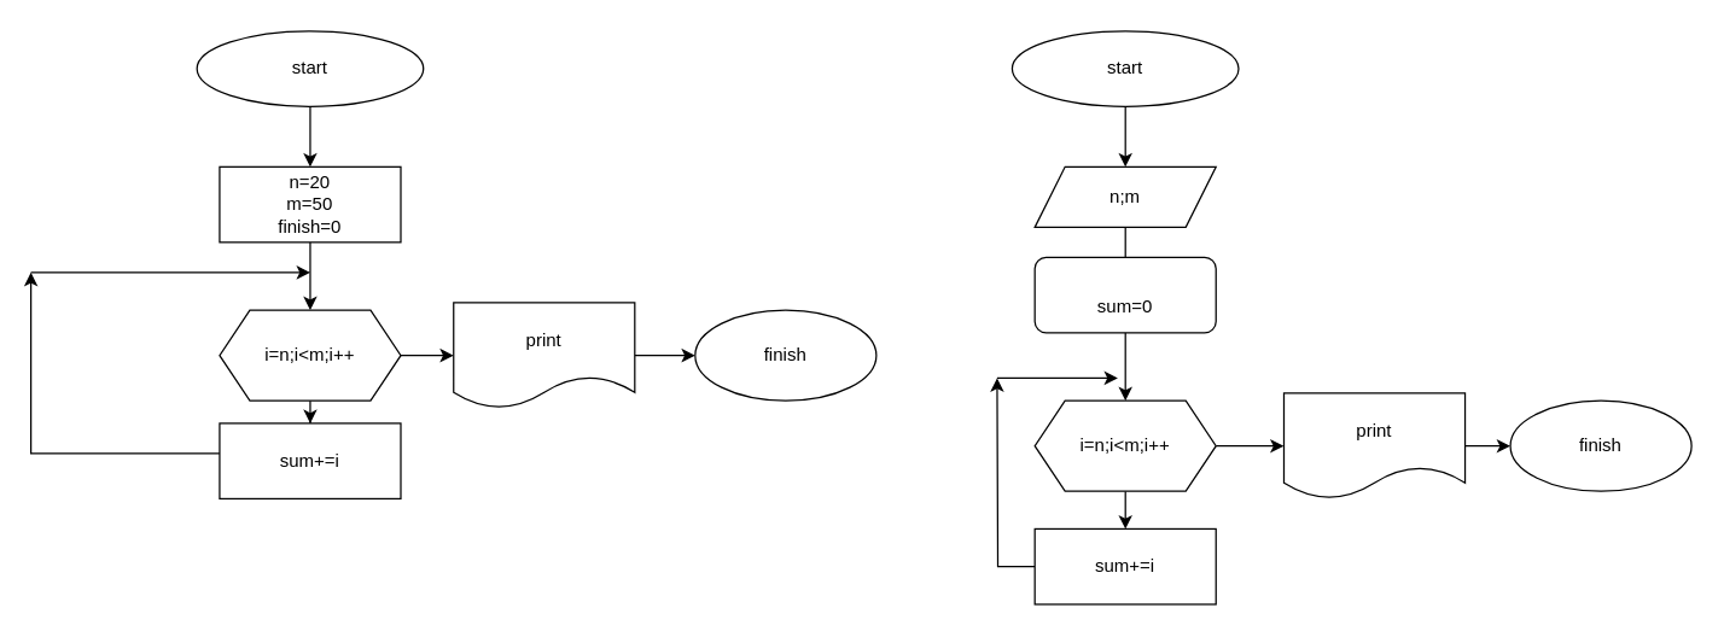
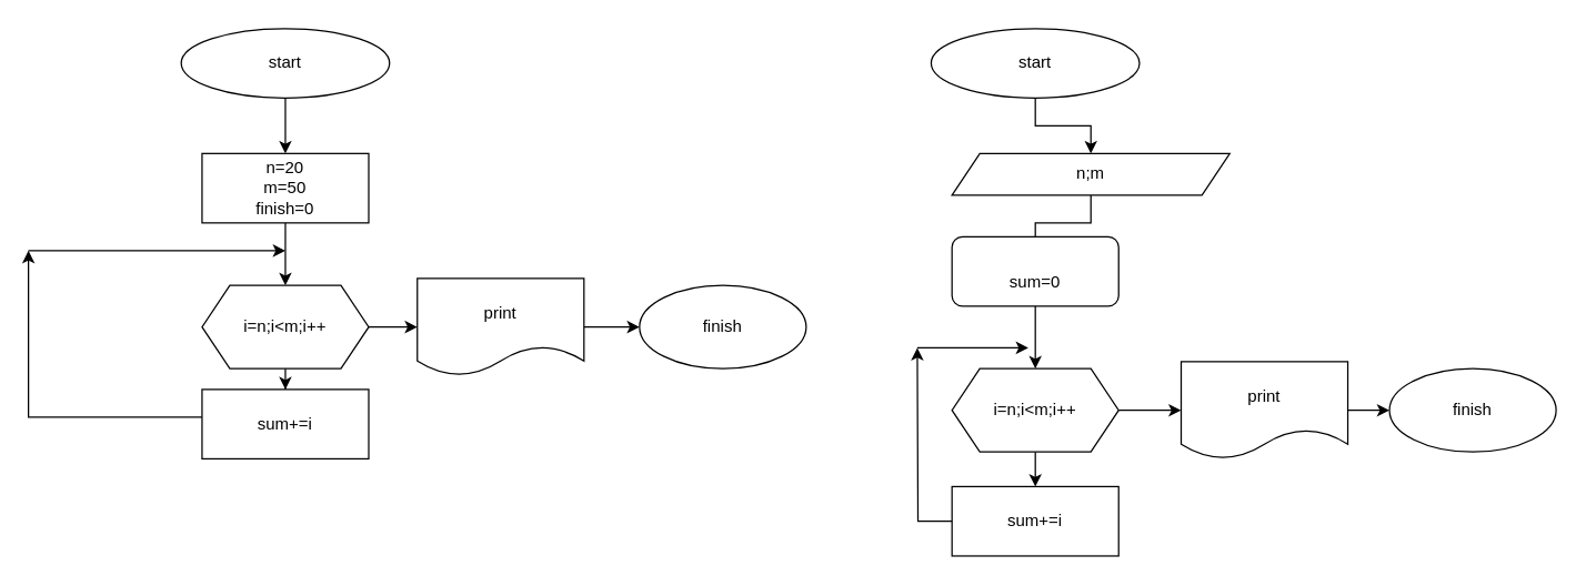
  <mxCell id="0" />
  <mxCell id="1" parent="0" />
  <mxCell id="2" value="" style="edgeStyle=orthogonalEdgeStyle;rounded=0;orthogonalLoop=1;jettySize=auto;html=1;" parent="1" source="3" edge="1"><mxGeometry relative="1" as="geometry"><mxPoint x="205" y="110" as="targetPoint" /></mxGeometry></mxCell>
  <mxCell id="3" value="start" style="ellipse;whiteSpace=wrap;html=1;" parent="1" vertex="1"><mxGeometry x="130" y="20" width="150" height="50" as="geometry" /></mxCell>
  <mxCell id="4" value="" style="edgeStyle=orthogonalEdgeStyle;rounded=0;orthogonalLoop=1;jettySize=auto;html=1;" parent="1" source="5" target="8" edge="1"><mxGeometry relative="1" as="geometry" /></mxCell>
  <mxCell id="5" value="n=20&lt;br&gt;m=50&lt;br&gt;finish=0" style="whiteSpace=wrap;html=1;" parent="1" vertex="1"><mxGeometry x="145" y="110" width="120" height="50" as="geometry" /></mxCell>
  <mxCell id="6" value="" style="edgeStyle=orthogonalEdgeStyle;rounded=0;orthogonalLoop=1;jettySize=auto;html=1;" parent="1" source="8" target="10" edge="1"><mxGeometry relative="1" as="geometry" /></mxCell>
  <mxCell id="7" value="" style="edgeStyle=orthogonalEdgeStyle;rounded=0;orthogonalLoop=1;jettySize=auto;html=1;" parent="1" source="8" target="13" edge="1"><mxGeometry relative="1" as="geometry" /></mxCell>
  <mxCell id="8" value="i=n;i&amp;lt;m;i++" style="shape=hexagon;perimeter=hexagonPerimeter2;whiteSpace=wrap;html=1;fixedSize=1;" parent="1" vertex="1"><mxGeometry x="145" y="205" width="120" height="60" as="geometry" /></mxCell>
  <mxCell id="9" style="edgeStyle=orthogonalEdgeStyle;rounded=0;orthogonalLoop=1;jettySize=auto;html=1;" parent="1" source="10" edge="1"><mxGeometry relative="1" as="geometry"><mxPoint x="20" y="180" as="targetPoint" /><Array as="points"><mxPoint x="20" y="300" /></Array></mxGeometry></mxCell>
  <mxCell id="10" value="sum+=i" style="whiteSpace=wrap;html=1;" parent="1" vertex="1"><mxGeometry x="145" y="280" width="120" height="50" as="geometry" /></mxCell>
  <mxCell id="11" value="" style="endArrow=classic;html=1;rounded=0;" parent="1" edge="1"><mxGeometry width="50" height="50" relative="1" as="geometry"><mxPoint x="20" y="180" as="sourcePoint" /><mxPoint x="205" y="180" as="targetPoint" /><Array as="points"><mxPoint x="80" y="180" /></Array></mxGeometry></mxCell>
  <mxCell id="12" value="" style="edgeStyle=orthogonalEdgeStyle;rounded=0;orthogonalLoop=1;jettySize=auto;html=1;" parent="1" source="13" target="14" edge="1"><mxGeometry relative="1" as="geometry" /></mxCell>
  <mxCell id="13" value="print" style="shape=document;whiteSpace=wrap;html=1;boundedLbl=1;" parent="1" vertex="1"><mxGeometry x="300" y="200" width="120" height="70" as="geometry" /></mxCell>
  <mxCell id="14" value="finish" style="ellipse;whiteSpace=wrap;html=1;" parent="1" vertex="1"><mxGeometry x="460" y="205" width="120" height="60" as="geometry" /></mxCell>
  <mxCell id="15" value="" style="edgeStyle=orthogonalEdgeStyle;rounded=0;orthogonalLoop=1;jettySize=auto;html=1;" parent="1" source="16" target="28" edge="1"><mxGeometry relative="1" as="geometry" /></mxCell>
  <mxCell id="16" value="start" style="ellipse;whiteSpace=wrap;html=1;" parent="1" vertex="1"><mxGeometry x="670" y="20" width="150" height="50" as="geometry" /></mxCell>
  <mxCell id="17" value="" style="edgeStyle=orthogonalEdgeStyle;rounded=0;orthogonalLoop=1;jettySize=auto;html=1;" parent="1" source="18" target="21" edge="1"><mxGeometry relative="1" as="geometry" /></mxCell>
  <mxCell id="18" value="&lt;br&gt;sum=0" style="whiteSpace=wrap;html=1;rounded=1;" parent="1" vertex="1"><mxGeometry x="685" y="170" width="120" height="50" as="geometry" /></mxCell>
  <mxCell id="19" value="" style="edgeStyle=orthogonalEdgeStyle;rounded=0;orthogonalLoop=1;jettySize=auto;html=1;" parent="1" source="21" target="23" edge="1"><mxGeometry relative="1" as="geometry" /></mxCell>
  <mxCell id="20" value="" style="edgeStyle=orthogonalEdgeStyle;rounded=0;orthogonalLoop=1;jettySize=auto;html=1;" parent="1" source="21" target="25" edge="1"><mxGeometry relative="1" as="geometry" /></mxCell>
  <mxCell id="21" value="i=n;i&amp;lt;m;i++" style="shape=hexagon;perimeter=hexagonPerimeter2;whiteSpace=wrap;html=1;fixedSize=1;" parent="1" vertex="1"><mxGeometry x="685" y="265" width="120" height="60" as="geometry" /></mxCell>
  <mxCell id="22" style="edgeStyle=orthogonalEdgeStyle;rounded=0;orthogonalLoop=1;jettySize=auto;html=1;" parent="1" source="23" edge="1"><mxGeometry relative="1" as="geometry"><mxPoint x="660" y="250" as="targetPoint" /></mxGeometry></mxCell>
  <mxCell id="23" value="sum+=i" style="whiteSpace=wrap;html=1;" parent="1" vertex="1"><mxGeometry x="685" y="350" width="120" height="50" as="geometry" /></mxCell>
  <mxCell id="24" value="" style="edgeStyle=orthogonalEdgeStyle;rounded=0;orthogonalLoop=1;jettySize=auto;html=1;" parent="1" source="25" target="26" edge="1"><mxGeometry relative="1" as="geometry" /></mxCell>
  <mxCell id="25" value="print" style="shape=document;whiteSpace=wrap;html=1;boundedLbl=1;" parent="1" vertex="1"><mxGeometry x="850" y="260" width="120" height="70" as="geometry" /></mxCell>
  <mxCell id="26" value="finish" style="ellipse;whiteSpace=wrap;html=1;" parent="1" vertex="1"><mxGeometry x="1000" y="265" width="120" height="60" as="geometry" /></mxCell>
  <mxCell id="27" value="" style="edgeStyle=orthogonalEdgeStyle;rounded=0;orthogonalLoop=1;jettySize=auto;html=1;endArrow=none;" parent="1" source="28" target="18" edge="1"><mxGeometry relative="1" as="geometry" /></mxCell>
- <mxCell id="28" value="n;m" style="shape=parallelogram;perimeter=parallelogramPerimeter;whiteSpace=wrap;html=1;fixedSize=1;" parent="1" vertex="1"><mxGeometry x="685" y="110" width="120" height="40" as="geometry" /></mxCell>
+ <mxCell id="28" value="n;m" style="shape=parallelogram;perimeter=parallelogramPerimeter;whiteSpace=wrap;html=1;fixedSize=1;" parent="1" vertex="1"><mxGeometry x="685" y="110" width="200" height="30" as="geometry" /></mxCell>
  <mxCell id="29" value="" style="endArrow=classic;html=1;rounded=0;" parent="1" edge="1"><mxGeometry width="50" height="50" relative="1" as="geometry"><mxPoint x="660" y="250" as="sourcePoint" /><mxPoint x="740" y="250" as="targetPoint" /></mxGeometry></mxCell>
